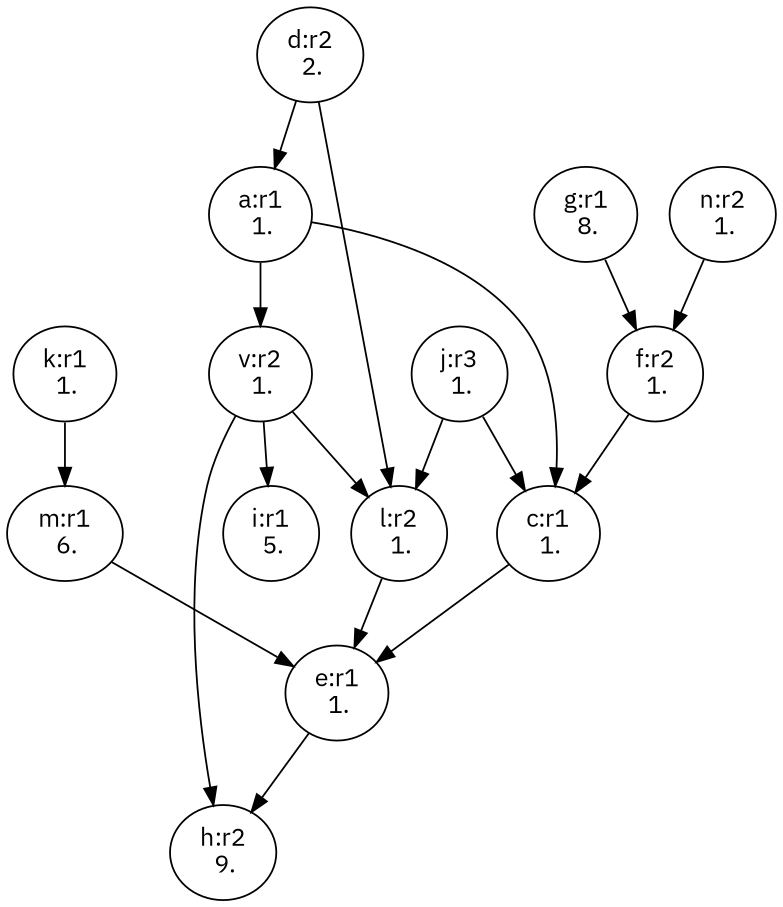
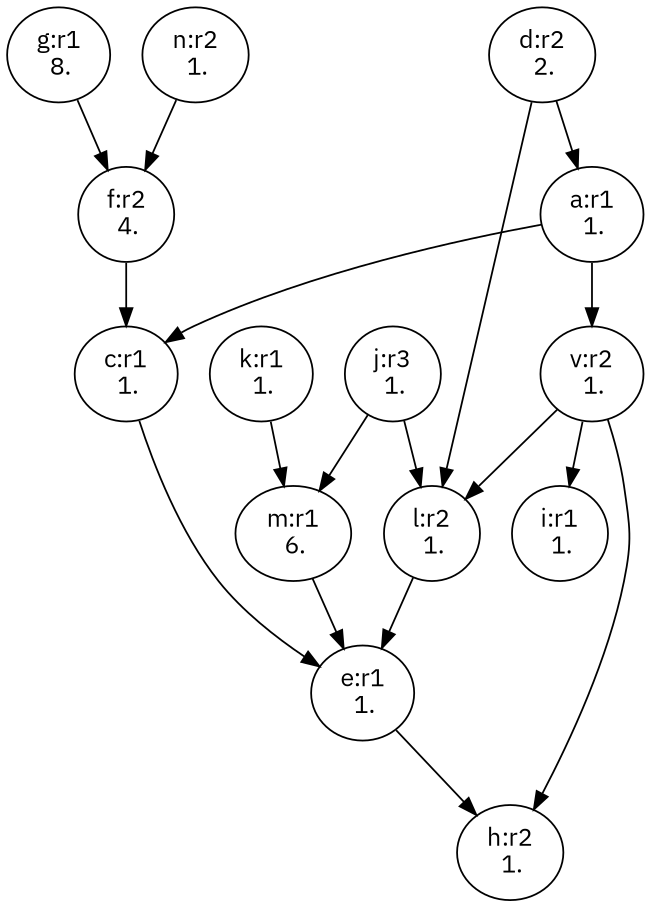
  digraph {
    fontname="IBM Plex Sans"
    node [fontname="IBM Plex Sans"]
    edge [fontname="IBM Plex Sans"]
    n1 [label="a:r1\n 1."]
    n2 [label="v:r2\n 1."]
    n3 [label="c:r1\n 1."]
-   n4 [label="i:r1\n 5."]
-   n5 [label="h:r2\n 9."]
+   n4 [label="i:r1\n 1."]
+   n5 [label="h:r2\n 1."]
    n6 [label="l:r2\n 1."]
    n7 [label="e:r1\n 1."]
    n8 [label="d:r2\n 2."]
-   n9 [label="f:r2\n 1."]
+   n9 [label="f:r2\n 4."]
    n10 [label="g:r1\n 8."]
    n11 [label="j:r3\n 1."]
    n12 [label="m:r1\n 6."]
    n13 [label="n:r2\n 1."]
    n14 [label="k:r1\n 1."]
    n1 -> n2
    n1 -> n3
    n2 -> n4
    n2 -> n5
    n2 -> n6
    n3 -> n7
    n6 -> n7
    n7 -> n5
    n8 -> n1
    n8 -> n6
    n9 -> n3
    n10 -> n9
    n11 -> n6
-   n11 -> n3
+   n11 -> n12
    n12 -> n7
    n13 -> n9
    n14 -> n12
  }
